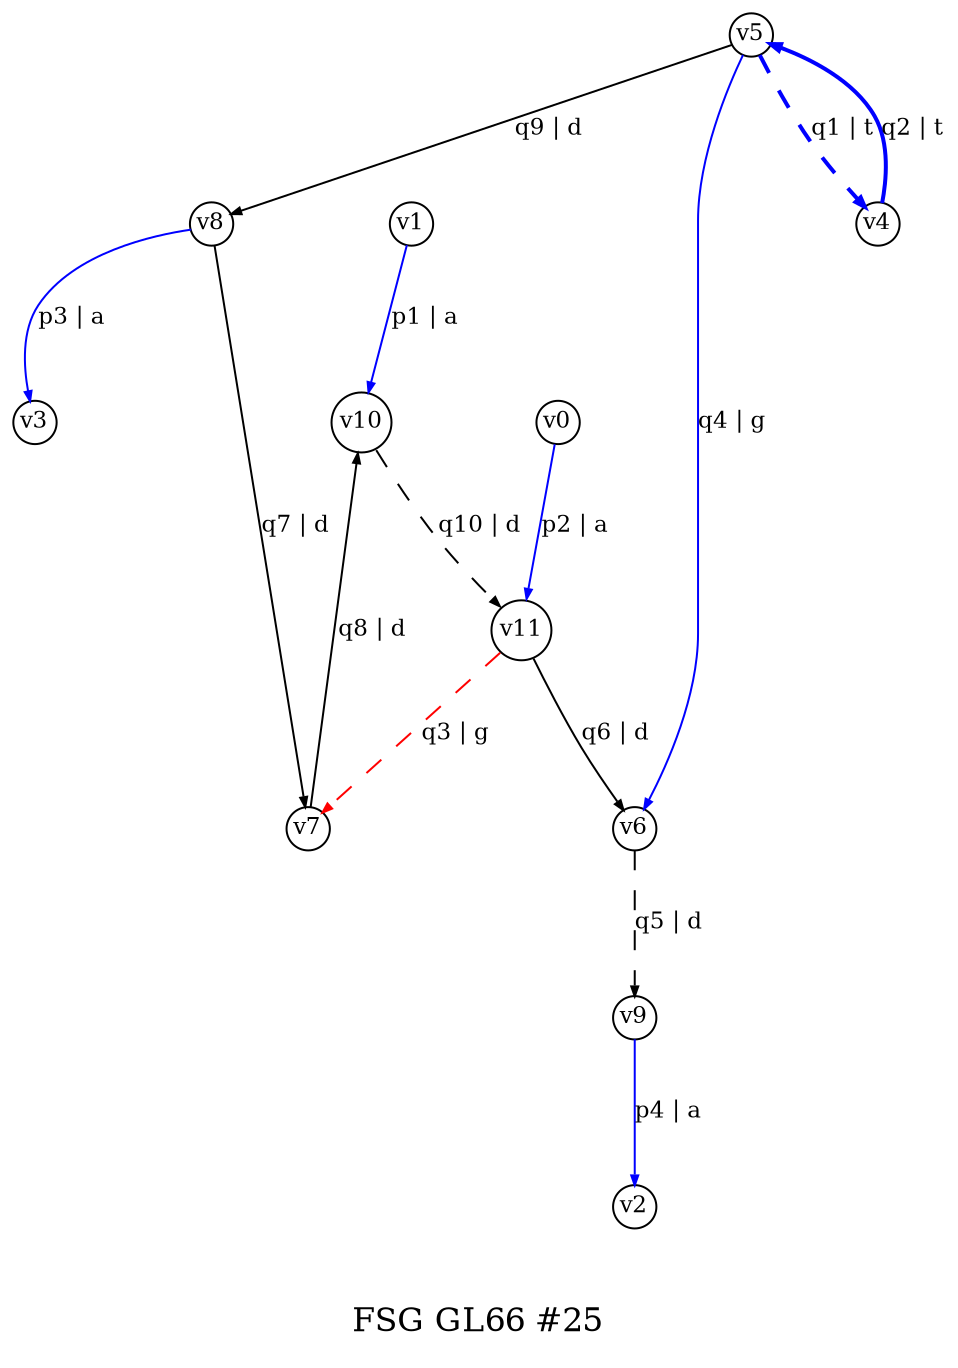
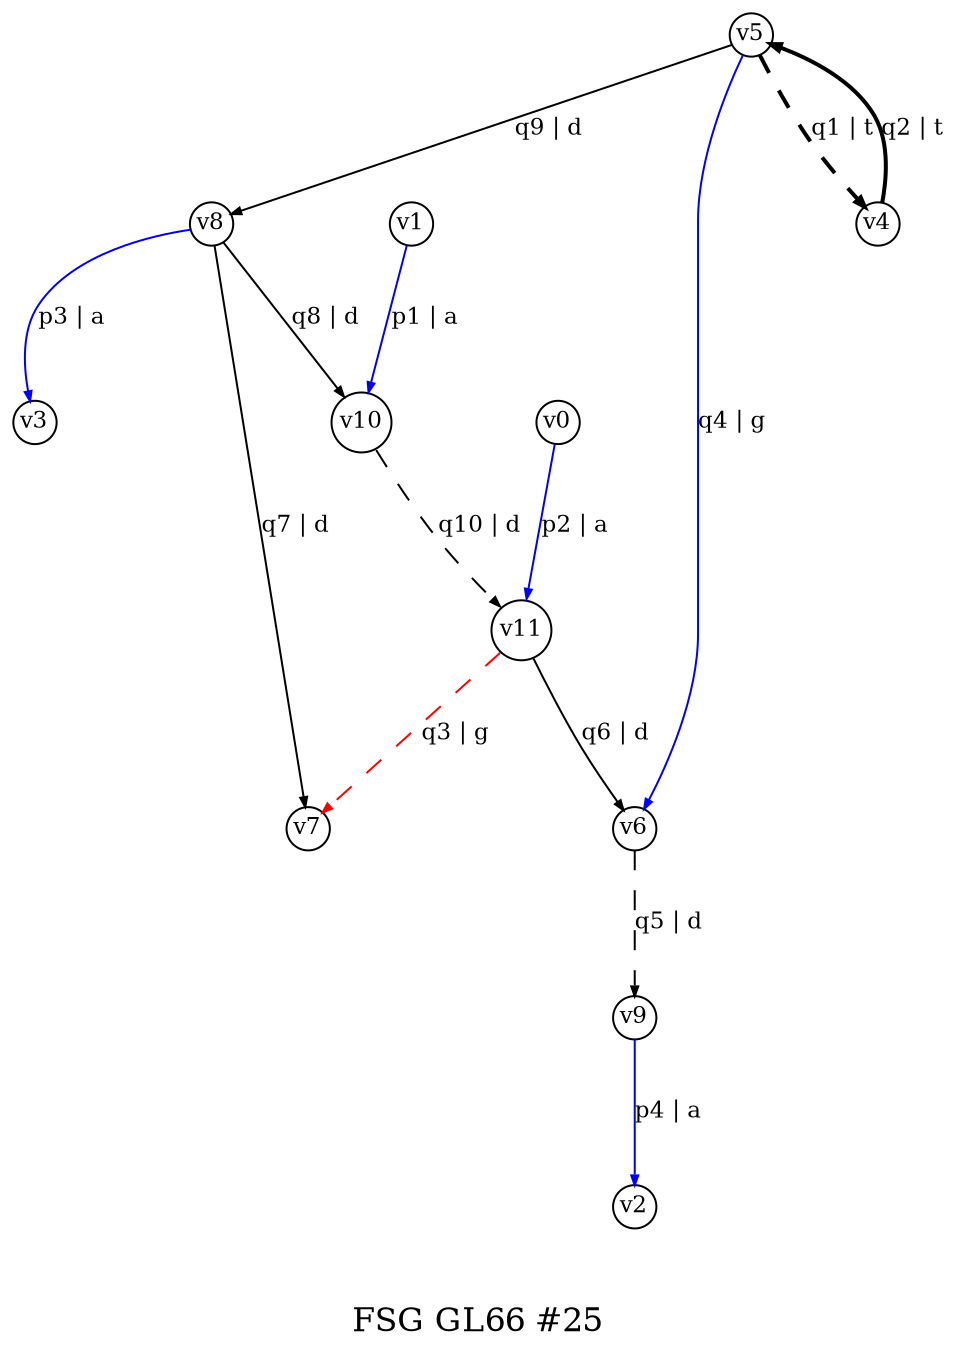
  digraph {
    fontsize=10
    label="FSG GL66 #25"
    noverlap=scale
    node [fontsize=7 margin=0 penwidth=0.6 shape=circle]
    edge [arrowsize=0.3 color=black fontsize=7 penwidth=0.6 style=solid]
    v1 [height=0.01]
    v10 [height=0.01]
    v11 [height=0.01]
    v6 [height=0.01]
    v7 [height=0.01]
    v0 [height=0.01]
    v9 [height=0.01]
    v8 [height=0.01]
    v3 [height=0.01]
    v2 [height=0.01]
    v5 [height=0.01]
    v4 [height=0.01]
    v1 -> v10 [color=blue label="p1 | a"]
    v10 -> v11 [label="q10 | d" style=dashed]
    v11 -> v6 [label="q6 | d"]
    v11 -> v7 [color=red label="q3 | g" style=dashed]
    v6 -> v9 [label="q5 | d" style=dashed]
-   v7 -> v10 [label="q8 | d"]
+   v8 -> v10 [label="q8 | d"]
    v0 -> v11 [color=blue label="p2 | a"]
    v9 -> v2 [color=blue label="p4 | a"]
    v8 -> v7 [label="q7 | d"]
    v8 -> v3 [color=blue label="p3 | a"]
    v5 -> v6 [color=blue label="q4 | g"]
    v5 -> v8 [label="q9 | d"]
-   v5 -> v4 [color=blue label="q1 | t" penwidth=1.2 style=dashed]
-   v4 -> v5 [color=blue label="q2 | t" penwidth=1.2]
+   v5 -> v4 [label="q1 | t" penwidth=1.2 style=dashed]
+   v4 -> v5 [label="q2 | t" penwidth=1.2]
  }
